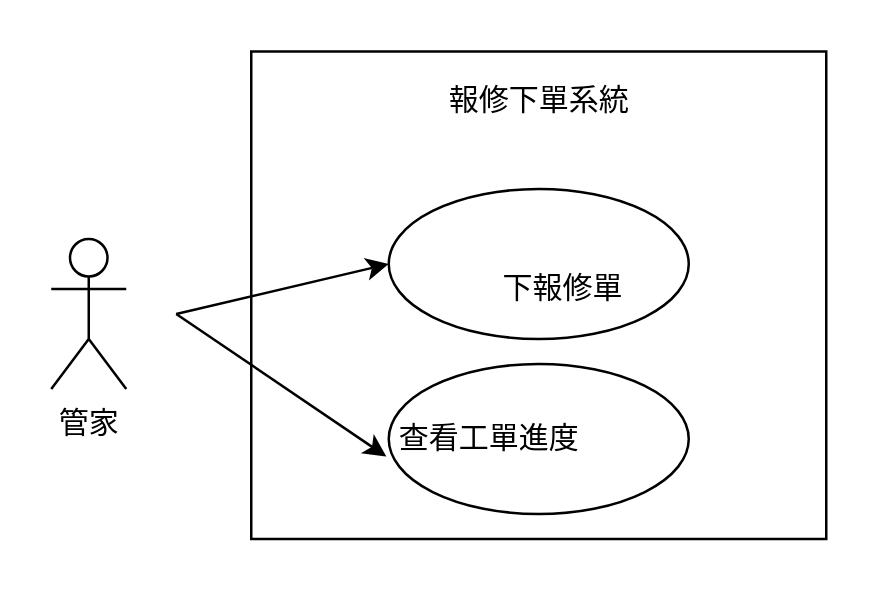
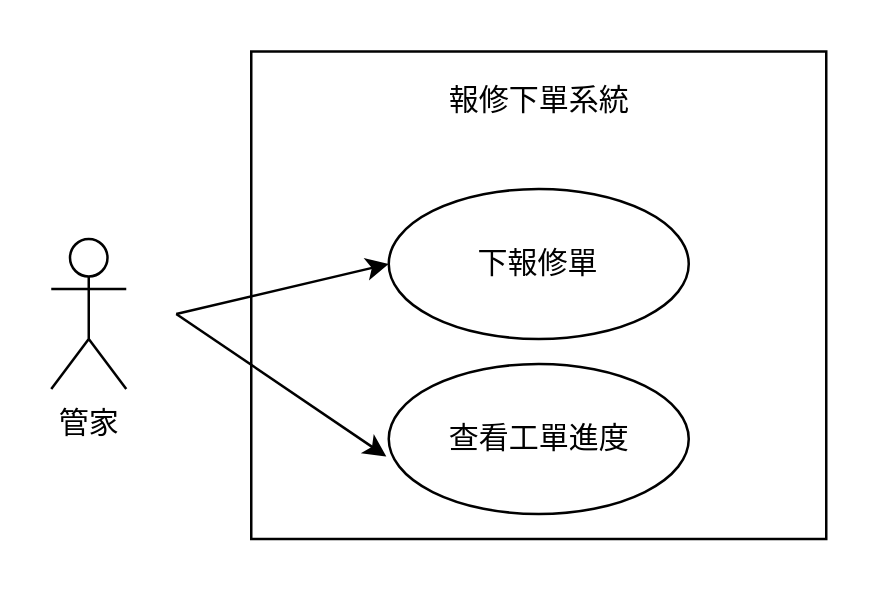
  <mxCell id="0" />
  <mxCell id="1" parent="0" />
  <mxCell id="2" value="管家" style="shape=umlActor;verticalLabelPosition=bottom;verticalAlign=top;html=1;outlineConnect=0;" vertex="1" parent="1"><mxGeometry x="20" y="95" width="30" height="60" as="geometry" /></mxCell>
  <mxCell id="3" value="" style="rounded=0;whiteSpace=wrap;html=1;" vertex="1" parent="1"><mxGeometry x="100" y="20" width="230" height="195" as="geometry" /></mxCell>
  <mxCell id="4" value="報修下單系統" style="text;html=1;align=center;verticalAlign=middle;whiteSpace=wrap;rounded=0;" vertex="1" parent="1"><mxGeometry x="172.5" y="25" width="85" height="30" as="geometry" /></mxCell>
  <mxCell id="5" value="" style="ellipse;whiteSpace=wrap;html=1;" vertex="1" parent="1"><mxGeometry x="155" y="75" width="120" height="60" as="geometry" /></mxCell>
  <mxCell id="6" value="" style="ellipse;whiteSpace=wrap;html=1;" vertex="1" parent="1"><mxGeometry x="155" y="145" width="120" height="60" as="geometry" /></mxCell>
  <mxCell id="7" value="" style="endArrow=classic;html=1;rounded=0;entryX=0;entryY=0.5;entryDx=0;entryDy=0;" edge="1" parent="1" target="5"><mxGeometry width="50" height="50" relative="1" as="geometry"><mxPoint x="70" y="125" as="sourcePoint" /><mxPoint x="120" y="75" as="targetPoint" /></mxGeometry></mxCell>
  <mxCell id="8" value="" style="endArrow=classic;html=1;rounded=0;entryX=-0.008;entryY=0.617;entryDx=0;entryDy=0;entryPerimeter=0;" edge="1" parent="1" target="6"><mxGeometry width="50" height="50" relative="1" as="geometry"><mxPoint x="70" y="125" as="sourcePoint" /><mxPoint x="165" y="135" as="targetPoint" /></mxGeometry></mxCell>
- <mxCell id="9" value="下報修單" style="text;html=1;align=center;verticalAlign=middle;whiteSpace=wrap;rounded=0;" vertex="1" parent="1"><mxGeometry x="195" y="100" width="60" height="30" as="geometry" /></mxCell>
- <mxCell id="10" value="查看工單進度" style="text;html=1;align=center;verticalAlign=middle;whiteSpace=wrap;rounded=0;" vertex="1" parent="1"><mxGeometry x="157.5" y="160" width="75" height="30" as="geometry" /></mxCell>
+ <mxCell id="9" value="下報修單" style="text;html=1;align=center;verticalAlign=middle;whiteSpace=wrap;rounded=0;" vertex="1" parent="1"><mxGeometry x="185" y="90" width="60" height="30" as="geometry" /></mxCell>
+ <mxCell id="10" value="查看工單進度" style="text;html=1;align=center;verticalAlign=middle;whiteSpace=wrap;rounded=0;" vertex="1" parent="1"><mxGeometry x="177.5" y="160" width="75" height="30" as="geometry" /></mxCell>
